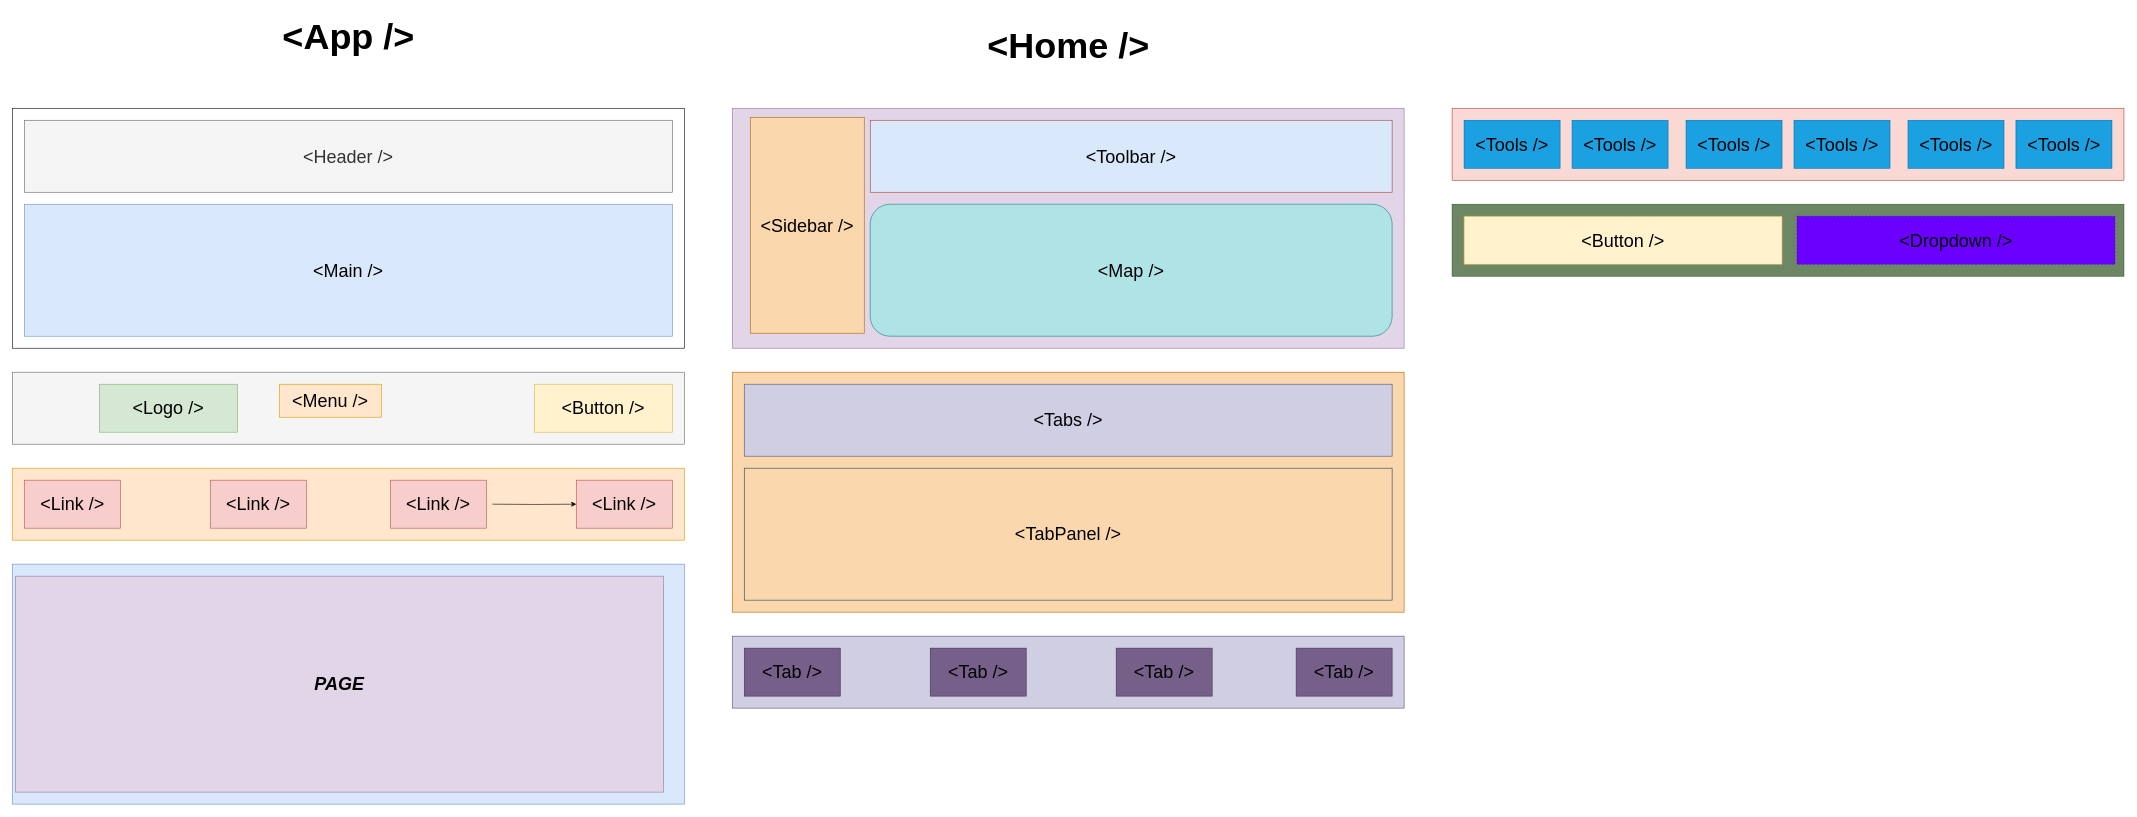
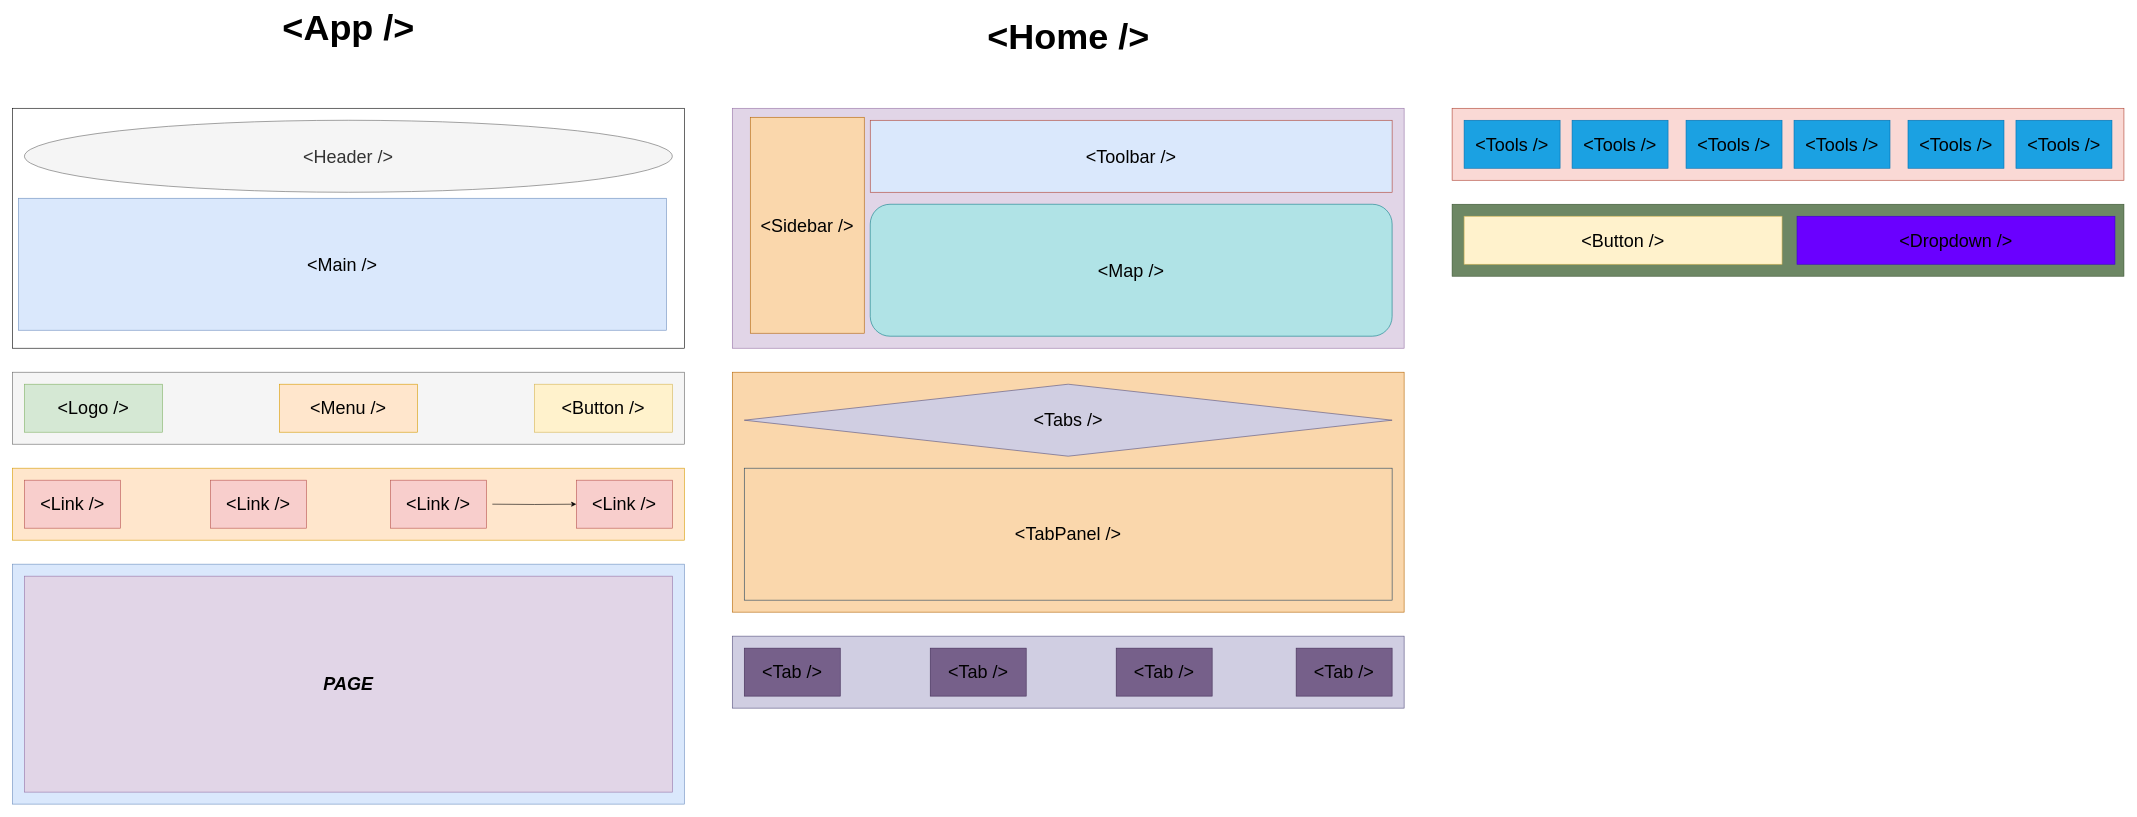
  <mxCell id="0" />
  <mxCell id="1" parent="0" />
  <mxCell id="2" value="" style="rounded=0;whiteSpace=wrap;html=1;fontSize=50;align=center;" parent="1" vertex="1"><mxGeometry x="20" y="180" width="1120" height="400" as="geometry" /></mxCell>
- <mxCell id="3" value="&amp;lt;Header /&amp;gt;" style="rounded=0;whiteSpace=wrap;html=1;fontSize=30;align=center;fillColor=#f5f5f5;strokeColor=#666666;fontColor=#333333;" parent="1" vertex="1"><mxGeometry x="40" y="200" width="1080" height="120" as="geometry" /></mxCell>
- <mxCell id="4" value="&amp;lt;Main /&amp;gt;" style="rounded=0;whiteSpace=wrap;html=1;fontSize=30;align=center;fillColor=#dae8fc;strokeColor=#6c8ebf;fontColor=#000000;" parent="1" vertex="1"><mxGeometry x="40" y="340" width="1080" height="220" as="geometry" /></mxCell>
- <mxCell id="5" value="&amp;lt;App /&amp;gt;" style="text;html=1;align=center;verticalAlign=middle;resizable=0;points=[];autosize=1;fontSize=60;fontStyle=1" parent="1" vertex="1"><mxGeometry x="460" y="20" width="240" height="80" as="geometry" /></mxCell>
+ <mxCell id="3" value="&amp;lt;Header /&amp;gt;" style="ellipse;whiteSpace=wrap;html=1;fontSize=30;align=center;fillColor=#f5f5f5;strokeColor=#666666;fontColor=#333333;" parent="1" vertex="1"><mxGeometry x="40" y="200" width="1080" height="120" as="geometry" /></mxCell>
+ <mxCell id="4" value="&amp;lt;Main /&amp;gt;" style="rounded=0;whiteSpace=wrap;html=1;fontSize=30;align=center;fillColor=#dae8fc;strokeColor=#6c8ebf;fontColor=#000000;" parent="1" vertex="1"><mxGeometry x="30" y="330" width="1080" height="220" as="geometry" /></mxCell>
+ <mxCell id="5" value="&amp;lt;App /&amp;gt;" style="text;html=1;align=center;verticalAlign=middle;resizable=0;points=[];autosize=1;fontSize=60;fontStyle=1" parent="1" vertex="1"><mxGeometry x="460" y="5" width="240" height="80" as="geometry" /></mxCell>
  <mxCell id="6" value="" style="rounded=0;whiteSpace=wrap;html=1;fontSize=30;align=center;fillColor=#e1d5e7;strokeColor=#9673a6;" parent="1" vertex="1"><mxGeometry x="1220" y="180" width="1120" height="400" as="geometry" /></mxCell>
- <mxCell id="7" value="&amp;lt;Home /&amp;gt;" style="text;html=1;align=center;verticalAlign=middle;resizable=0;points=[];autosize=1;fontSize=60;fontStyle=1" parent="1" vertex="1"><mxGeometry x="1635" y="35" width="290" height="80" as="geometry" /></mxCell>
+ <mxCell id="7" value="&amp;lt;Home /&amp;gt;" style="text;html=1;align=center;verticalAlign=middle;resizable=0;points=[];autosize=1;fontSize=60;fontStyle=1" parent="1" vertex="1"><mxGeometry x="1635" y="20" width="290" height="80" as="geometry" /></mxCell>
  <mxCell id="8" value="&amp;lt;Sidebar /&amp;gt;" style="rounded=0;whiteSpace=wrap;html=1;fontSize=30;align=center;strokeColor=#b46504;fillColor=#fad7ac;fontColor=#000000;" parent="1" vertex="1"><mxGeometry x="1250" y="195" width="190" height="360" as="geometry" /></mxCell>
  <mxCell id="9" value="&amp;lt;Toolbar /&amp;gt;" style="rounded=0;whiteSpace=wrap;html=1;fontSize=30;align=center;strokeColor=#ae4132;fillColor=#dae8fc;fontColor=#000000;" parent="1" vertex="1"><mxGeometry x="1450" y="200" width="870" height="120" as="geometry" /></mxCell>
  <mxCell id="10" value="&amp;lt;Map /&amp;gt;" style="whiteSpace=wrap;html=1;fontSize=30;align=center;strokeColor=#0e8088;fillColor=#b0e3e6;fontColor=#000000;rounded=1;" parent="1" vertex="1"><mxGeometry x="1450" y="340" width="870" height="220" as="geometry" /></mxCell>
  <mxCell id="11" value="" style="rounded=0;whiteSpace=wrap;html=1;fontSize=30;align=center;fillColor=#dae8fc;strokeColor=#6c8ebf;" parent="1" vertex="1"><mxGeometry x="20" y="940" width="1120" height="400" as="geometry" /></mxCell>
- <mxCell id="12" value="&lt;i&gt;&lt;b&gt;PAGE&lt;/b&gt;&lt;/i&gt;" style="rounded=0;whiteSpace=wrap;html=1;fontSize=30;align=center;fillColor=#e1d5e7;strokeColor=#9673a6;fontColor=#000000;" parent="1" vertex="1"><mxGeometry x="25" y="960" width="1080" height="360" as="geometry" /></mxCell>
+ <mxCell id="12" value="&lt;i&gt;&lt;b&gt;PAGE&lt;/b&gt;&lt;/i&gt;" style="rounded=0;whiteSpace=wrap;html=1;fontSize=30;align=center;fillColor=#e1d5e7;strokeColor=#9673a6;fontColor=#000000;" parent="1" vertex="1"><mxGeometry x="40" y="960" width="1080" height="360" as="geometry" /></mxCell>
  <mxCell id="13" value="" style="rounded=0;whiteSpace=wrap;html=1;fontSize=30;align=center;fillColor=#ffe6cc;strokeColor=#d79b00;" parent="1" vertex="1"><mxGeometry x="20" y="780" width="1120" height="120" as="geometry" /></mxCell>
  <mxCell id="14" value="&amp;lt;Link /&amp;gt;" style="rounded=0;whiteSpace=wrap;html=1;fontSize=30;align=center;fillColor=#f8cecc;strokeColor=#b85450;fontColor=#000000;" parent="1" vertex="1"><mxGeometry x="960" y="800" width="160" height="80" as="geometry" /></mxCell>
  <mxCell id="15" value="" style="edgeStyle=orthogonalEdgeStyle;rounded=0;orthogonalLoop=1;jettySize=auto;html=1;fontColor=#000000;" edge="1" parent="1" target="14"><mxGeometry relative="1" as="geometry"><mxPoint x="820" y="840" as="sourcePoint" /></mxGeometry></mxCell>
  <mxCell id="16" value="" style="rounded=0;whiteSpace=wrap;html=1;fontSize=30;align=center;fillColor=#f5f5f5;strokeColor=#666666;fontColor=#333333;" parent="1" vertex="1"><mxGeometry x="20" y="620" width="1120" height="120" as="geometry" /></mxCell>
- <mxCell id="17" value="&amp;lt;Logo /&amp;gt;" style="rounded=0;whiteSpace=wrap;html=1;fontSize=30;align=center;fillColor=#d5e8d4;strokeColor=#82b366;fontColor=#000000;" parent="1" vertex="1"><mxGeometry x="165" y="640" width="230" height="80" as="geometry" /></mxCell>
- <mxCell id="18" value="&amp;lt;Menu /&amp;gt;" style="rounded=0;whiteSpace=wrap;html=1;fontSize=30;align=center;fillColor=#ffe6cc;strokeColor=#d79b00;fontColor=#000000;" parent="1" vertex="1"><mxGeometry x="465" y="640" width="170" height="55" as="geometry" /></mxCell>
+ <mxCell id="17" value="&amp;lt;Logo /&amp;gt;" style="rounded=0;whiteSpace=wrap;html=1;fontSize=30;align=center;fillColor=#d5e8d4;strokeColor=#82b366;fontColor=#000000;" parent="1" vertex="1"><mxGeometry x="40" y="640" width="230" height="80" as="geometry" /></mxCell>
+ <mxCell id="18" value="&amp;lt;Menu /&amp;gt;" style="rounded=0;whiteSpace=wrap;html=1;fontSize=30;align=center;fillColor=#ffe6cc;strokeColor=#d79b00;fontColor=#000000;" parent="1" vertex="1"><mxGeometry x="465" y="640" width="230" height="80" as="geometry" /></mxCell>
  <mxCell id="19" value="&amp;lt;Button /&amp;gt;" style="rounded=0;whiteSpace=wrap;html=1;fontSize=30;align=center;fillColor=#fff2cc;strokeColor=#d6b656;fontColor=#000000;" parent="1" vertex="1"><mxGeometry x="890" y="640" width="230" height="80" as="geometry" /></mxCell>
  <mxCell id="20" value="" style="rounded=0;whiteSpace=wrap;html=1;fontSize=30;align=center;strokeColor=#b46504;fillColor=#fad7ac;fontColor=#000000;" vertex="1" parent="1"><mxGeometry x="1220" y="620" width="1120" height="400" as="geometry" /></mxCell>
- <mxCell id="21" value="&lt;font color=&quot;#000000&quot;&gt;&amp;lt;Tabs /&amp;gt;&lt;/font&gt;" style="rounded=0;whiteSpace=wrap;html=1;fontSize=30;align=center;strokeColor=#56517e;fillColor=#d0cee2;" vertex="1" parent="1"><mxGeometry x="1240" y="640" width="1080" height="120" as="geometry" /></mxCell>
+ <mxCell id="21" value="&lt;font color=&quot;#000000&quot;&gt;&amp;lt;Tabs /&amp;gt;&lt;/font&gt;" style="rhombus;whiteSpace=wrap;html=1;fontSize=30;align=center;strokeColor=#56517e;fillColor=#d0cee2;" vertex="1" parent="1"><mxGeometry x="1240" y="640" width="1080" height="120" as="geometry" /></mxCell>
  <mxCell id="22" value="&lt;font color=&quot;#000000&quot;&gt;&amp;lt;TabPanel /&amp;gt;&lt;/font&gt;" style="rounded=0;whiteSpace=wrap;html=1;fontSize=30;align=center;strokeColor=#23445d;fillColor=#fad7ac;" vertex="1" parent="1"><mxGeometry x="1240" y="780" width="1080" height="220" as="geometry" /></mxCell>
  <mxCell id="23" value="" style="rounded=0;whiteSpace=wrap;html=1;fontSize=30;align=center;strokeColor=#56517e;fillColor=#d0cee2;" vertex="1" parent="1"><mxGeometry x="1220" y="1060" width="1120" height="120" as="geometry" /></mxCell>
  <mxCell id="24" value="&amp;lt;Link /&amp;gt;" style="rounded=0;whiteSpace=wrap;html=1;fontSize=30;align=center;fillColor=#f8cecc;strokeColor=#b85450;fontColor=#000000;" vertex="1" parent="1"><mxGeometry x="650" y="800" width="160" height="80" as="geometry" /></mxCell>
  <mxCell id="25" value="&amp;lt;Link /&amp;gt;" style="rounded=0;whiteSpace=wrap;html=1;fontSize=30;align=center;fillColor=#f8cecc;strokeColor=#b85450;fontColor=#000000;" vertex="1" parent="1"><mxGeometry x="350" y="800" width="160" height="80" as="geometry" /></mxCell>
  <mxCell id="26" value="&amp;lt;Link /&amp;gt;" style="rounded=0;whiteSpace=wrap;html=1;fontSize=30;align=center;fillColor=#f8cecc;strokeColor=#b85450;fontColor=#000000;" vertex="1" parent="1"><mxGeometry x="40" y="800" width="160" height="80" as="geometry" /></mxCell>
  <mxCell id="27" value="&amp;lt;Tab /&amp;gt;" style="rounded=0;whiteSpace=wrap;html=1;fontSize=30;align=center;fillColor=#76608a;strokeColor=#432D57;fontColor=#000000;" vertex="1" parent="1"><mxGeometry x="1240" y="1080" width="160" height="80" as="geometry" /></mxCell>
  <mxCell id="28" value="&amp;lt;Tab /&amp;gt;" style="rounded=0;whiteSpace=wrap;html=1;fontSize=30;align=center;fillColor=#76608a;strokeColor=#432D57;fontColor=#000000;" vertex="1" parent="1"><mxGeometry x="2160" y="1080" width="160" height="80" as="geometry" /></mxCell>
  <mxCell id="29" value="&amp;lt;Tab /&amp;gt;" style="rounded=0;whiteSpace=wrap;html=1;fontSize=30;align=center;fillColor=#76608a;strokeColor=#432D57;fontColor=#000000;" vertex="1" parent="1"><mxGeometry x="1550" y="1080" width="160" height="80" as="geometry" /></mxCell>
  <mxCell id="30" value="&amp;lt;Tab /&amp;gt;" style="rounded=0;whiteSpace=wrap;html=1;fontSize=30;align=center;fillColor=#76608a;strokeColor=#432D57;fontColor=#000000;" vertex="1" parent="1"><mxGeometry x="1860" y="1080" width="160" height="80" as="geometry" /></mxCell>
  <mxCell id="31" value="" style="rounded=0;whiteSpace=wrap;html=1;fontSize=30;align=center;strokeColor=#ae4132;fillColor=#fad9d5;fontColor=#000000;" vertex="1" parent="1"><mxGeometry x="2420" y="180" width="1120" height="120" as="geometry" /></mxCell>
  <mxCell id="32" value="&lt;font color=&quot;#000000&quot;&gt;&amp;lt;Tools /&amp;gt;&lt;/font&gt;" style="rounded=0;whiteSpace=wrap;html=1;fontSize=30;align=center;strokeColor=#006EAF;fillColor=#1ba1e2;fontColor=#ffffff;" vertex="1" parent="1"><mxGeometry x="2440" y="200" width="160" height="80" as="geometry" /></mxCell>
  <mxCell id="33" value="&lt;font color=&quot;#000000&quot;&gt;&amp;lt;Tools /&amp;gt;&lt;/font&gt;" style="rounded=0;whiteSpace=wrap;html=1;fontSize=30;align=center;strokeColor=#006EAF;fillColor=#1ba1e2;fontColor=#ffffff;" vertex="1" parent="1"><mxGeometry x="2620" y="200" width="160" height="80" as="geometry" /></mxCell>
  <mxCell id="34" value="&lt;font color=&quot;#000000&quot;&gt;&amp;lt;Tools /&amp;gt;&lt;/font&gt;" style="rounded=0;whiteSpace=wrap;html=1;fontSize=30;align=center;strokeColor=#006EAF;fillColor=#1ba1e2;fontColor=#ffffff;" vertex="1" parent="1"><mxGeometry x="2810" y="200" width="160" height="80" as="geometry" /></mxCell>
  <mxCell id="35" value="&lt;font color=&quot;#000000&quot;&gt;&amp;lt;Tools /&amp;gt;&lt;/font&gt;" style="rounded=0;whiteSpace=wrap;html=1;fontSize=30;align=center;strokeColor=#006EAF;fillColor=#1ba1e2;fontColor=#ffffff;" vertex="1" parent="1"><mxGeometry x="2990" y="200" width="160" height="80" as="geometry" /></mxCell>
  <mxCell id="36" value="&lt;font color=&quot;#000000&quot;&gt;&amp;lt;Tools /&amp;gt;&lt;/font&gt;" style="rounded=0;whiteSpace=wrap;html=1;fontSize=30;align=center;strokeColor=#006EAF;fillColor=#1ba1e2;fontColor=#ffffff;" vertex="1" parent="1"><mxGeometry x="3180" y="200" width="160" height="80" as="geometry" /></mxCell>
  <mxCell id="37" value="&lt;font color=&quot;#000000&quot;&gt;&amp;lt;Tools /&amp;gt;&lt;/font&gt;" style="rounded=0;whiteSpace=wrap;html=1;fontSize=30;align=center;strokeColor=#006EAF;fillColor=#1ba1e2;fontColor=#ffffff;" vertex="1" parent="1"><mxGeometry x="3360" y="200" width="160" height="80" as="geometry" /></mxCell>
  <mxCell id="38" value="" style="rounded=0;whiteSpace=wrap;html=1;fontSize=30;align=center;strokeColor=#3A5431;fillColor=#6d8764;fontColor=#ffffff;" vertex="1" parent="1"><mxGeometry x="2420" y="340" width="1120" height="120" as="geometry" /></mxCell>
  <mxCell id="39" value="&amp;lt;Button /&amp;gt;" style="rounded=0;whiteSpace=wrap;html=1;fontSize=30;align=center;fillColor=#fff2cc;strokeColor=#d6b656;fontColor=#000000;" vertex="1" parent="1"><mxGeometry x="2440" y="360" width="530" height="80" as="geometry" /></mxCell>
- <mxCell id="40" value="&lt;font color=&quot;#000000&quot;&gt;&amp;lt;Dropdown /&amp;gt;&lt;/font&gt;" style="rounded=0;whiteSpace=wrap;html=1;fontSize=30;align=center;fillColor=#6a00ff;strokeColor=#3700CC;fontColor=#ffffff;dashed=1;" vertex="1" parent="1"><mxGeometry x="2995" y="360" width="530" height="80" as="geometry" /></mxCell>
+ <mxCell id="40" value="&lt;font color=&quot;#000000&quot;&gt;&amp;lt;Dropdown /&amp;gt;&lt;/font&gt;" style="rounded=0;whiteSpace=wrap;html=1;fontSize=30;align=center;fillColor=#6a00ff;strokeColor=#3700CC;fontColor=#ffffff;" vertex="1" parent="1"><mxGeometry x="2995" y="360" width="530" height="80" as="geometry" /></mxCell>
